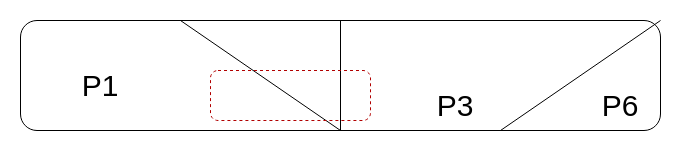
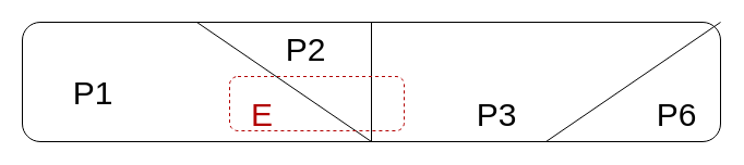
  <mxCell id="0" />
  <mxCell id="1" parent="0" />
  <mxCell id="2" value="" style="rounded=1;whiteSpace=wrap;html=1;fillColor=none;strokeColor=#000000;" vertex="1" parent="1"><mxGeometry x="20" y="20" width="640" height="110" as="geometry" /></mxCell>
  <mxCell id="3" value="" style="endArrow=none;html=1;entryX=0.25;entryY=0;entryDx=0;entryDy=0;exitX=0.5;exitY=1;exitDx=0;exitDy=0;strokeColor=#000000;" edge="1" parent="1" source="2" target="2"><mxGeometry width="50" height="50" relative="1" as="geometry"><mxPoint x="150" y="270" as="sourcePoint" /><mxPoint x="200" y="220" as="targetPoint" /></mxGeometry></mxCell>
  <mxCell id="4" value="" style="endArrow=none;html=1;entryX=0.5;entryY=0;entryDx=0;entryDy=0;exitX=0.5;exitY=1;exitDx=0;exitDy=0;strokeColor=#000000;" edge="1" parent="1" source="2" target="2"><mxGeometry width="50" height="50" relative="1" as="geometry"><mxPoint x="350" y="140" as="sourcePoint" /><mxPoint x="190" y="30" as="targetPoint" /></mxGeometry></mxCell>
  <mxCell id="5" value="" style="endArrow=none;html=1;entryX=1;entryY=0;entryDx=0;entryDy=0;exitX=0.75;exitY=1;exitDx=0;exitDy=0;strokeColor=#000000;" edge="1" parent="1" source="2" target="2"><mxGeometry width="50" height="50" relative="1" as="geometry"><mxPoint x="350" y="140" as="sourcePoint" /><mxPoint x="350" y="30" as="targetPoint" /></mxGeometry></mxCell>
- <mxCell id="6" value="P1" style="text;html=1;strokeColor=none;fillColor=none;align=center;verticalAlign=middle;whiteSpace=wrap;rounded=0;fontSize=30;" vertex="1" parent="1"><mxGeometry x="70" y="70" width="60" height="30" as="geometry" /></mxCell>
+ <mxCell id="6" value="P1" style="text;html=1;strokeColor=none;fillColor=none;align=center;verticalAlign=middle;whiteSpace=wrap;rounded=0;fontSize=30;" vertex="1" parent="1"><mxGeometry x="55" y="70" width="60" height="30" as="geometry" /></mxCell>
+ <mxCell id="7" value="P2" style="text;html=1;strokeColor=none;fillColor=none;align=center;verticalAlign=middle;whiteSpace=wrap;rounded=0;fontSize=30;" vertex="1" parent="1"><mxGeometry x="250" y="30" width="60" height="30" as="geometry" /></mxCell>
  <mxCell id="8" value="P3" style="text;html=1;strokeColor=none;fillColor=none;align=center;verticalAlign=middle;whiteSpace=wrap;rounded=0;fontSize=30;" vertex="1" parent="1"><mxGeometry x="425" y="90" width="60" height="30" as="geometry" /></mxCell>
  <mxCell id="9" value="P6" style="text;html=1;strokeColor=none;fillColor=none;align=center;verticalAlign=middle;whiteSpace=wrap;rounded=0;fontSize=30;" vertex="1" parent="1"><mxGeometry x="590" y="90" width="60" height="30" as="geometry" /></mxCell>
  <mxCell id="10" value="" style="rounded=1;whiteSpace=wrap;html=1;fontSize=30;fillColor=none;strokeColor=#B20000;dashed=1;" vertex="1" parent="1"><mxGeometry x="210" y="70" width="160" height="50" as="geometry" /></mxCell>
+ <mxCell id="11" value="E" style="text;html=1;strokeColor=none;fillColor=none;align=center;verticalAlign=middle;whiteSpace=wrap;rounded=0;fontSize=30;fontColor=#B20000;" vertex="1" parent="1"><mxGeometry x="210" y="90" width="60" height="30" as="geometry" /></mxCell>
